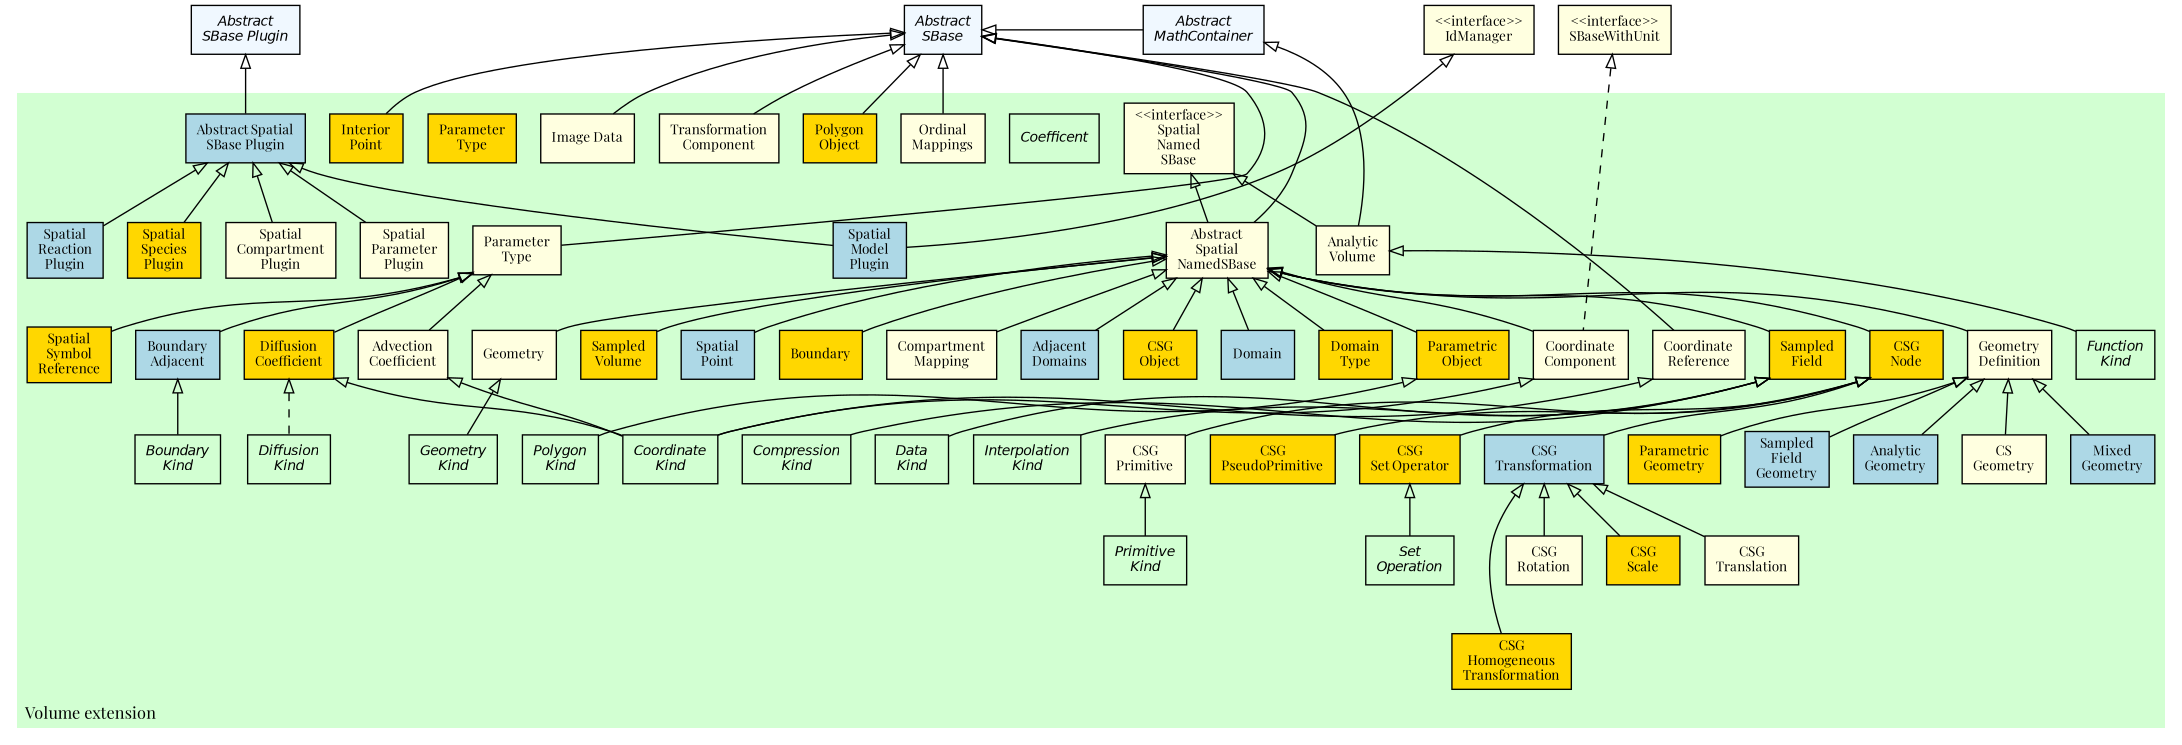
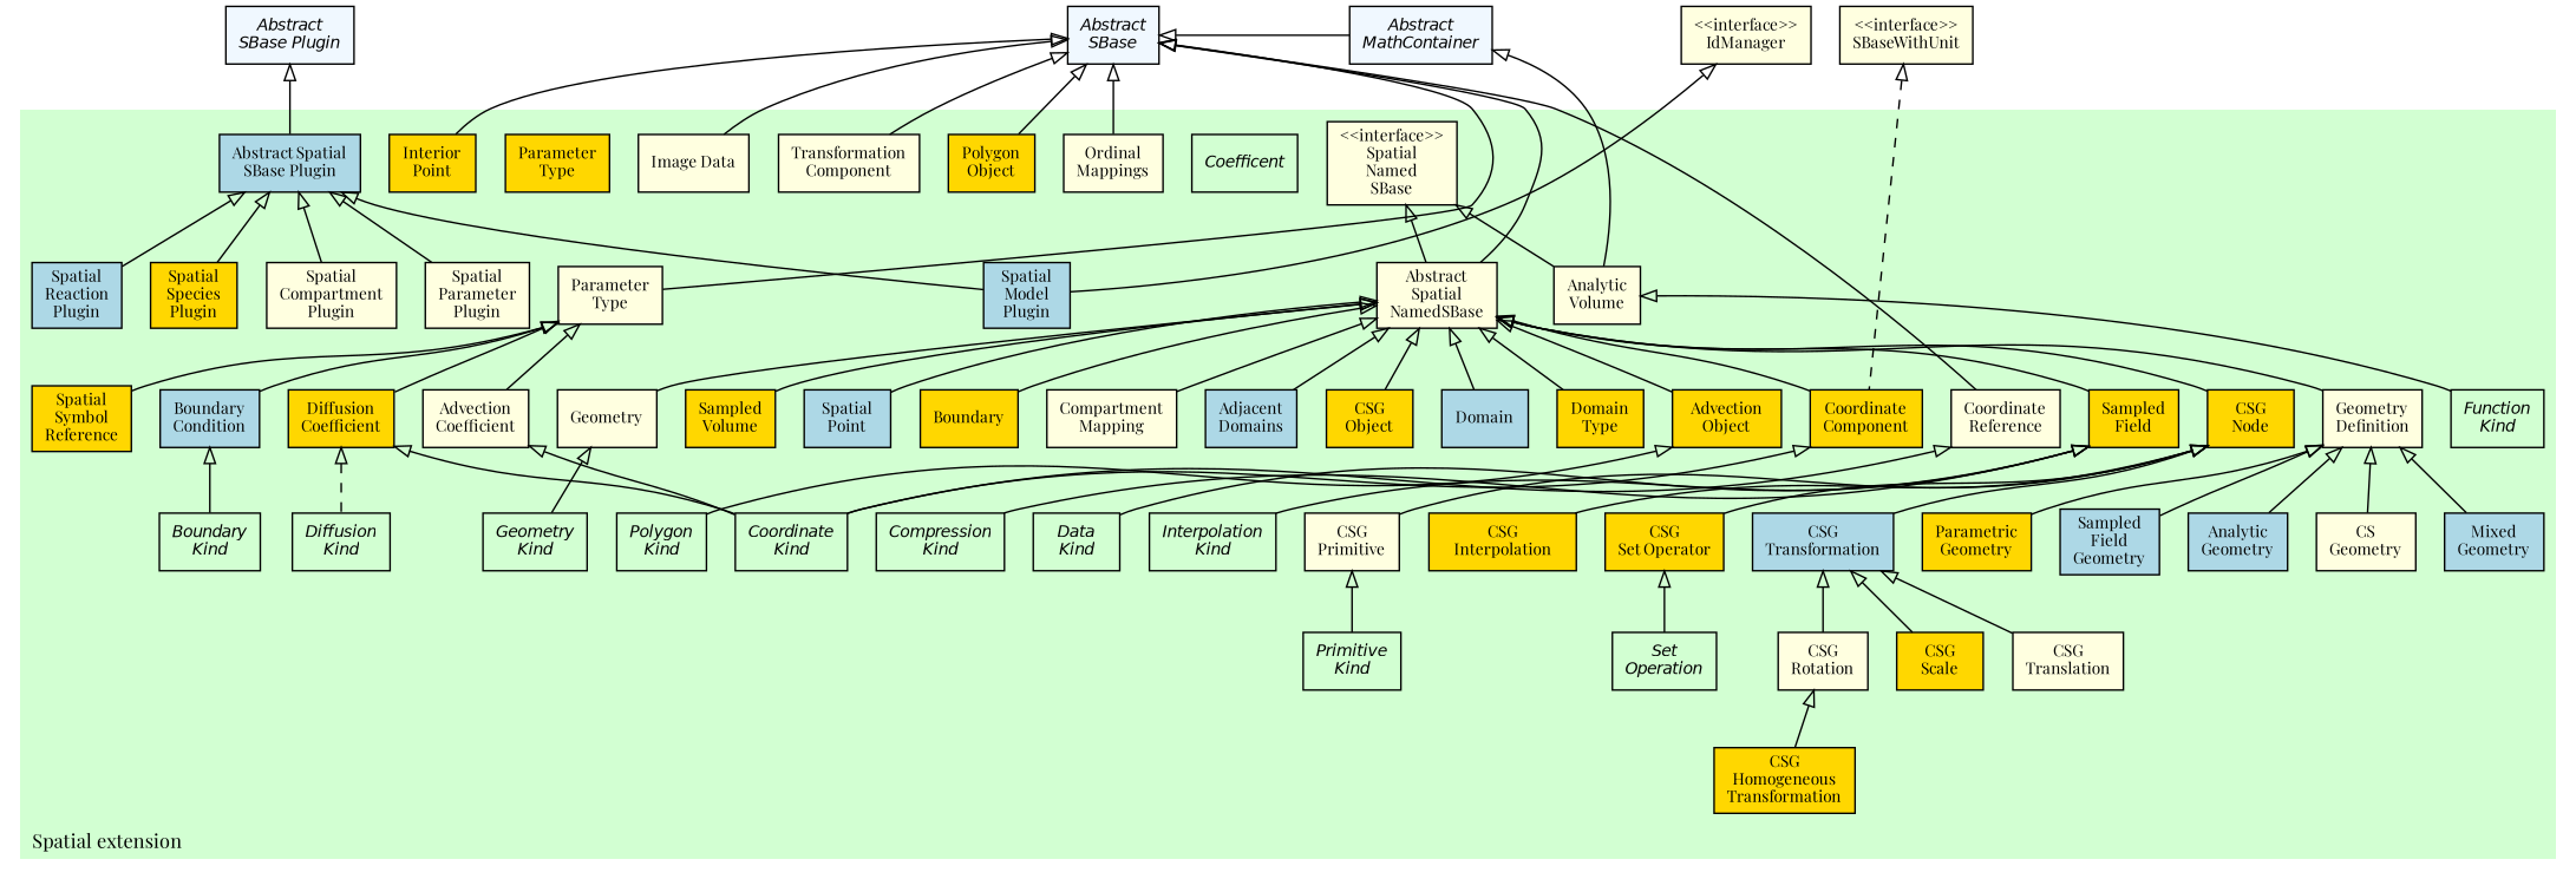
  strict digraph {
    fontname="Playfair Display"
    nodesep=0.25
    ranksep=0.5
    node [fillcolor=lightyellow fontname="Playfair Display" fontsize=10 shape=box style=filled]
    edge [arrowtail=empty dir=back fontname="Playfair Display" fontsize=10 labelfontname=Helvetica labelfontsize=10]
    n1 [label="<<interface>>\nSBaseWithUnit"]
    n2 [label="<<interface>>\nIdManager"]
    n3 [fillcolor="#F0F8FF" label=<<font face="Helvetica-Oblique">Abstract<br/>SBase Plugin</font>>]
    n4 [fillcolor="#F0F8FF" label=<<font face="Helvetica-Oblique">Abstract<br/>SBase</font>>]
    n5 [fillcolor="#F0F8FF" label=<<font face="Helvetica-Oblique">Abstract<br/>MathContainer</font>>]
    n6 [label="<<interface>>\nSpatial\nNamed\nSBase"]
    n7 [label="Abstract\nSpatial\nNamedSBase"]
    n8 [label="Analytic\nVolume"]
    n9 [label=<<font face="Helvetica-Oblique">Coordinate<br/>Kind</font>> fillcolor="" style=""]
    n10 [label=<<font face="Helvetica-Oblique">Coefficent</font>> fillcolor="" style=""]
    n11 [label=<<font face="Helvetica-Oblique">Compression<br/>Kind</font>> fillcolor="" style=""]
    n12 [label=<<font face="Helvetica-Oblique">Data<br/>Kind</font>> fillcolor="" style=""]
    n13 [label=<<font face="Helvetica-Oblique">Interpolation<br/>Kind</font>> fillcolor="" style=""]
    n14 [label=<<font face="Helvetica-Oblique">Polygon<br/>Kind</font>> fillcolor="" style=""]
    n15 [label=<<font face="Helvetica-Oblique">Geometry<br/>Kind</font>> fillcolor="" style=""]
    n16 [label=<<font face="Helvetica-Oblique">Diffusion<br/>Kind</font>> fillcolor="" style=""]
    n17 [label=<<font face="Helvetica-Oblique">Set<br/>Operation</font>> fillcolor="" style=""]
    n18 [label=<<font face="Helvetica-Oblique">Primitive<br/>Kind</font>> fillcolor="" style=""]
    n19 [label=<<font face="Helvetica-Oblique">Boundary<br/>Kind</font>> fillcolor="" style=""]
    n20 [label=<<font face="Helvetica-Oblique">Function<br/>Kind</font>> fillcolor="" style=""]
    n21 [fillcolor=lightblue label="Adjacent\nDomains"]
    n22 [label="Geometry\nDefinition"]
    n23 [fillcolor=gold label=Boundary]
    n24 [label="Compartment\nMapping"]
-   n25 [label="Coordinate\nComponent"]
+   n25 [fillcolor=gold label="Coordinate\nComponent"]
    n26 [fillcolor=gold label="CSG\nNode"]
    n27 [fillcolor=gold label="CSG\nObject"]
    n28 [fillcolor=lightblue label=Domain]
    n29 [fillcolor=gold label="Domain\nType"]
    n30 [label=Geometry]
-   n31 [fillcolor=gold label="Parametric\nObject"]
+   n31 [fillcolor=gold label="Advection\nObject"]
    n32 [fillcolor=gold label="Sampled\nField"]
    n33 [fillcolor=gold label="Sampled\nVolume"]
    n34 [fillcolor=lightblue label="Spatial\nPoint"]
    n35 [fillcolor=lightblue label="Abstract Spatial\nSBase Plugin"]
    n36 [label="Spatial\nCompartment\nPlugin"]
    n37 [fillcolor=lightblue label="Spatial\nModel\nPlugin"]
    n38 [label="Spatial\nParameter\nPlugin"]
    n39 [fillcolor=lightblue label="Spatial\nReaction\nPlugin"]
    n40 [fillcolor=gold label="Spatial\nSpecies\nPlugin"]
    n41 [label="Advection\nCoefficient"]
    n42 [label="Parameter\nType"]
-   n43 [fillcolor=lightblue label="Boundary\nAdjacent"]
+   n43 [fillcolor=lightblue label="Boundary\nCondition"]
    n44 [fillcolor=gold label="Diffusion\nCoefficient"]
    n45 [fillcolor=gold label="Spatial\nSymbol\nReference"]
    n46 [fillcolor=lightblue label="Analytic\nGeometry"]
    n47 [label="CS\nGeometry"]
    n48 [fillcolor=lightblue label="Mixed\nGeometry"]
    n49 [fillcolor=gold label="Parametric\nGeometry"]
    n50 [fillcolor=lightblue label="Sampled\nField\nGeometry"]
    n51 [label="Coordinate\nReference"]
    n52 [fillcolor=gold label="CSG\nHomogeneous\nTransformation"]
    n53 [fillcolor=lightblue label="CSG\nTransformation"]
    n54 [label="CSG\nRotation"]
    n55 [fillcolor=gold label="CSG\nScale"]
    n56 [label="CSG\nTranslation"]
    n57 [label="CSG\nPrimitive"]
-   n58 [fillcolor=gold label="CSG\nPseudoPrimitive"]
+   n58 [fillcolor=gold label="CSG\nInterpolation"]
    n59 [fillcolor=gold label="CSG\nSet Operator"]
    n60 [label="Image Data"]
    n61 [fillcolor=gold label="Interior\nPoint"]
    n62 [label="Ordinal\nMappings"]
    n63 [fillcolor=gold label="Parameter\nType"]
    n64 [fillcolor=gold label="Polygon\nObject"]
    n65 [label="Transformation\nComponent"]
    subgraph sub_1 {
      rank=same
      n1
      n2
      n3
      n4
      n5
    }
    subgraph cluster_2 {
      color="#ffffff"
      fillcolor="#d2ffd2"
      fontsize=12
-     label="Volume extension"
+     label="Spatial extension"
      labeljust=l
      labelloc=b
      style=filled
      n6
      n7
      n8
      n9
      n10
      n11
      n12
      n13
      n14
      n15
      n16
      n17
      n18
      n19
      n20
      n21
      n22
      n23
      n24
      n25
      n26
      n27
      n28
      n29
      n30
      n31
      n32
      n33
      n34
      n35
      n36
      n37
      n38
      n39
      n40
      n41
      n42
      n43
      n44
      n45
      n46
      n47
      n48
      n49
      n50
      n51
      n52
      n53
      n54
      n55
      n56
      n57
      n58
      n59
      n60
      n61
      n62
      n63
      n64
      n65
    }
    n1 -> n25 [style=dashed]
    n2 -> n37 [style=solid]
    n3 -> n35
    n4 -> n5
    n4 -> n7
    n4 -> n42
    n4 -> n51
    n4 -> n60
    n4 -> n61
    n4 -> n62
    n4 -> n64
    n4 -> n65
    n5 -> n8
    n6 -> n7
    n6 -> n8
    n7 -> n21
    n7 -> n22
    n7 -> n23
    n7 -> n24
    n7 -> n25
    n7 -> n26
    n7 -> n27
    n7 -> n28
    n7 -> n29
    n7 -> n30
    n7 -> n31
    n7 -> n32
    n7 -> n33
    n7 -> n34
    n8 -> n20
    n22 -> n46
    n22 -> n47
    n22 -> n48
    n22 -> n49
    n22 -> n50
    n25 -> n9
    n26 -> n53
    n26 -> n57
    n26 -> n58
    n26 -> n59
    n30 -> n15
    n31 -> n14
    n32 -> n11
    n32 -> n12
    n32 -> n13
    n35 -> n36
    n35 -> n37
    n35 -> n38
    n35 -> n39
    n35 -> n40
    n41 -> n9
    n42 -> n41
    n42 -> n43
    n42 -> n44
    n42 -> n45
    n43 -> n19
    n44 -> n9
    n44 -> n16 [style=dashed]
    n51 -> n9
-   n53 -> n52
+   n54 -> n52
    n53 -> n54
    n53 -> n55
    n53 -> n56
    n57 -> n18
    n59 -> n17
  }
